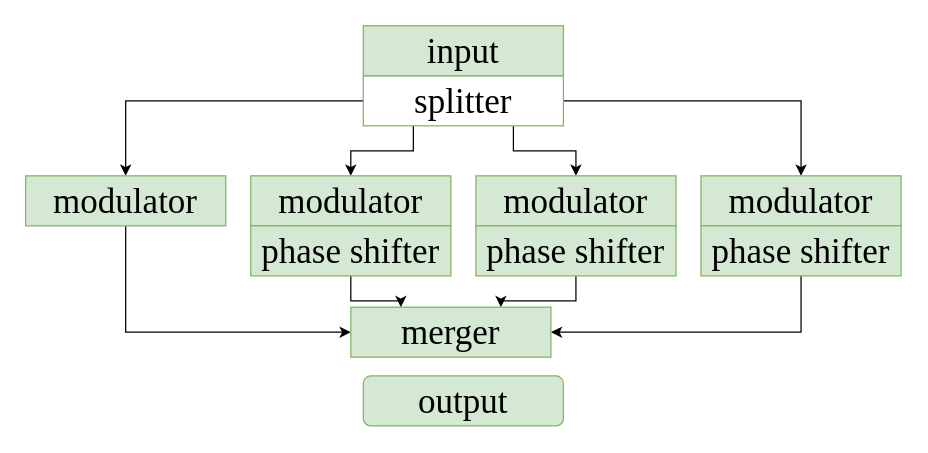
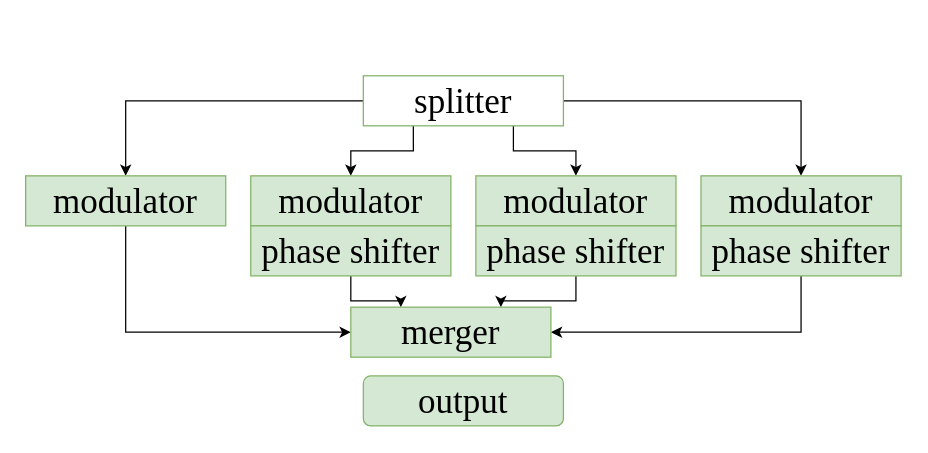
  <mxCell id="0" />
  <mxCell id="1" parent="0" />
  <mxCell id="2" style="edgeStyle=orthogonalEdgeStyle;rounded=0;orthogonalLoop=1;jettySize=auto;html=1;exitX=0.25;exitY=1;exitDx=0;exitDy=0;entryX=0.5;entryY=0;entryDx=0;entryDy=0;fontFamily=UGent Panno Text;fontSize=28;fontColor=default;" edge="1" parent="1" source="6" target="11"><mxGeometry relative="1" as="geometry" /></mxCell>
  <mxCell id="3" style="edgeStyle=orthogonalEdgeStyle;rounded=0;orthogonalLoop=1;jettySize=auto;html=1;exitX=0.75;exitY=1;exitDx=0;exitDy=0;entryX=0.5;entryY=0;entryDx=0;entryDy=0;fontFamily=UGent Panno Text;fontSize=28;fontColor=default;" edge="1" parent="1" source="6" target="10"><mxGeometry relative="1" as="geometry" /></mxCell>
  <mxCell id="4" style="edgeStyle=orthogonalEdgeStyle;rounded=0;orthogonalLoop=1;jettySize=auto;html=1;exitX=1;exitY=0.5;exitDx=0;exitDy=0;entryX=0.5;entryY=0;entryDx=0;entryDy=0;fontFamily=UGent Panno Text;fontSize=28;fontColor=default;" edge="1" parent="1" source="6" target="12"><mxGeometry relative="1" as="geometry" /></mxCell>
  <mxCell id="5" style="edgeStyle=orthogonalEdgeStyle;rounded=0;orthogonalLoop=1;jettySize=auto;html=1;exitX=0;exitY=0.5;exitDx=0;exitDy=0;entryX=0.5;entryY=0;entryDx=0;entryDy=0;fontFamily=UGent Panno Text;fontSize=28;fontColor=default;" edge="1" parent="1" source="6" target="9"><mxGeometry relative="1" as="geometry" /></mxCell>
  <mxCell id="6" value="splitter" style="rounded=0;whiteSpace=wrap;html=1;fontFamily=UGent Panno Text;fontSize=28;fillColor=#ffffff;strokeColor=#82b366;" vertex="1" parent="1"><mxGeometry x="290" y="60" width="160" height="40" as="geometry" /></mxCell>
- <mxCell id="7" value="input" style="rounded=0;whiteSpace=wrap;html=1;fontFamily=UGent Panno Text;fontSize=28;fillColor=#d5e8d4;strokeColor=#82b366;" vertex="1" parent="1"><mxGeometry x="290" y="20" width="160" height="40" as="geometry" /></mxCell>
  <mxCell id="8" style="edgeStyle=orthogonalEdgeStyle;rounded=0;orthogonalLoop=1;jettySize=auto;html=1;exitX=0.5;exitY=1;exitDx=0;exitDy=0;entryX=0;entryY=0.5;entryDx=0;entryDy=0;fontFamily=UGent Panno Text;fontSize=28;fontColor=default;" edge="1" parent="1" source="9" target="19"><mxGeometry relative="1" as="geometry" /></mxCell>
  <mxCell id="9" value="modulator" style="rounded=0;whiteSpace=wrap;html=1;fontFamily=UGent Panno Text;fontSize=28;fillColor=#d5e8d4;strokeColor=#82b366;" vertex="1" parent="1"><mxGeometry x="20" y="140" width="160" height="40" as="geometry" /></mxCell>
  <mxCell id="10" value="modulator" style="rounded=0;whiteSpace=wrap;html=1;fontFamily=UGent Panno Text;fontSize=28;fillColor=#d5e8d4;strokeColor=#82b366;" vertex="1" parent="1"><mxGeometry x="380" y="140" width="160" height="40" as="geometry" /></mxCell>
  <mxCell id="11" value="modulator" style="rounded=0;whiteSpace=wrap;html=1;fontFamily=UGent Panno Text;fontSize=28;fillColor=#d5e8d4;strokeColor=#82b366;" vertex="1" parent="1"><mxGeometry x="200" y="140" width="160" height="40" as="geometry" /></mxCell>
  <mxCell id="12" value="modulator" style="rounded=0;whiteSpace=wrap;html=1;fontFamily=UGent Panno Text;fontSize=28;fillColor=#d5e8d4;strokeColor=#82b366;" vertex="1" parent="1"><mxGeometry x="560" y="140" width="160" height="40" as="geometry" /></mxCell>
  <mxCell id="13" style="edgeStyle=orthogonalEdgeStyle;rounded=0;orthogonalLoop=1;jettySize=auto;html=1;exitX=0.5;exitY=1;exitDx=0;exitDy=0;entryX=0.25;entryY=0;entryDx=0;entryDy=0;fontFamily=UGent Panno Text;fontSize=28;fontColor=default;" edge="1" parent="1" source="14" target="19"><mxGeometry relative="1" as="geometry" /></mxCell>
  <mxCell id="14" value="phase shifter" style="rounded=0;whiteSpace=wrap;html=1;fontFamily=UGent Panno Text;fontSize=28;fillColor=#d5e8d4;strokeColor=#82b366;" vertex="1" parent="1"><mxGeometry x="200" y="180" width="160" height="40" as="geometry" /></mxCell>
  <mxCell id="15" style="edgeStyle=orthogonalEdgeStyle;rounded=0;orthogonalLoop=1;jettySize=auto;html=1;exitX=0.5;exitY=1;exitDx=0;exitDy=0;entryX=0.75;entryY=0;entryDx=0;entryDy=0;fontFamily=UGent Panno Text;fontSize=28;fontColor=default;" edge="1" parent="1" source="16" target="19"><mxGeometry relative="1" as="geometry" /></mxCell>
  <mxCell id="16" value="phase shifter" style="rounded=0;whiteSpace=wrap;html=1;fontFamily=UGent Panno Text;fontSize=28;fillColor=#d5e8d4;strokeColor=#82b366;" vertex="1" parent="1"><mxGeometry x="380" y="180" width="160" height="40" as="geometry" /></mxCell>
  <mxCell id="17" style="edgeStyle=orthogonalEdgeStyle;rounded=0;orthogonalLoop=1;jettySize=auto;html=1;exitX=0.5;exitY=1;exitDx=0;exitDy=0;entryX=1;entryY=0.5;entryDx=0;entryDy=0;fontFamily=UGent Panno Text;fontSize=28;fontColor=default;" edge="1" parent="1" source="18" target="19"><mxGeometry relative="1" as="geometry" /></mxCell>
  <mxCell id="18" value="phase shifter" style="rounded=0;whiteSpace=wrap;html=1;fontFamily=UGent Panno Text;fontSize=28;fillColor=#d5e8d4;strokeColor=#82b366;" vertex="1" parent="1"><mxGeometry x="560" y="180" width="160" height="40" as="geometry" /></mxCell>
  <mxCell id="19" value="merger" style="rounded=0;whiteSpace=wrap;html=1;fontFamily=UGent Panno Text;fontSize=28;fillColor=#d5e8d4;strokeColor=#82b366;" vertex="1" parent="1"><mxGeometry x="280" y="245" width="160" height="40" as="geometry" /></mxCell>
  <mxCell id="20" value="output" style="whiteSpace=wrap;html=1;fontFamily=UGent Panno Text;fontSize=28;fillColor=#d5e8d4;strokeColor=#82b366;rounded=1;" vertex="1" parent="1"><mxGeometry x="290" y="300" width="160" height="40" as="geometry" /></mxCell>
